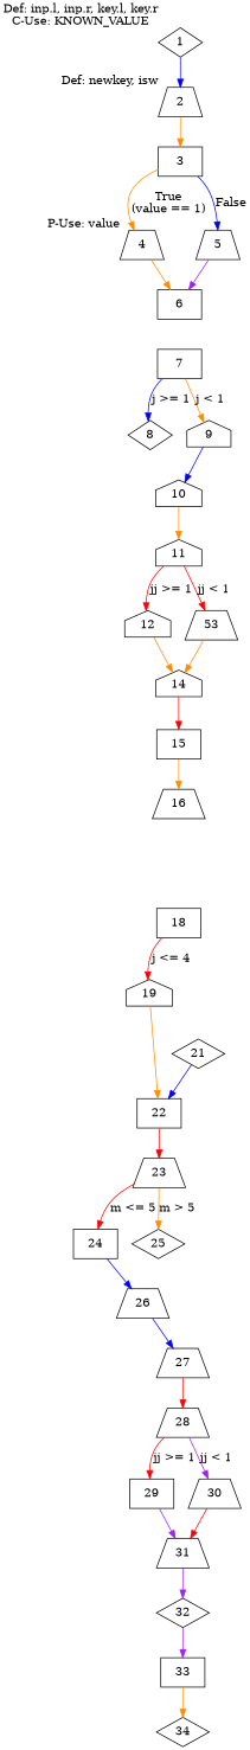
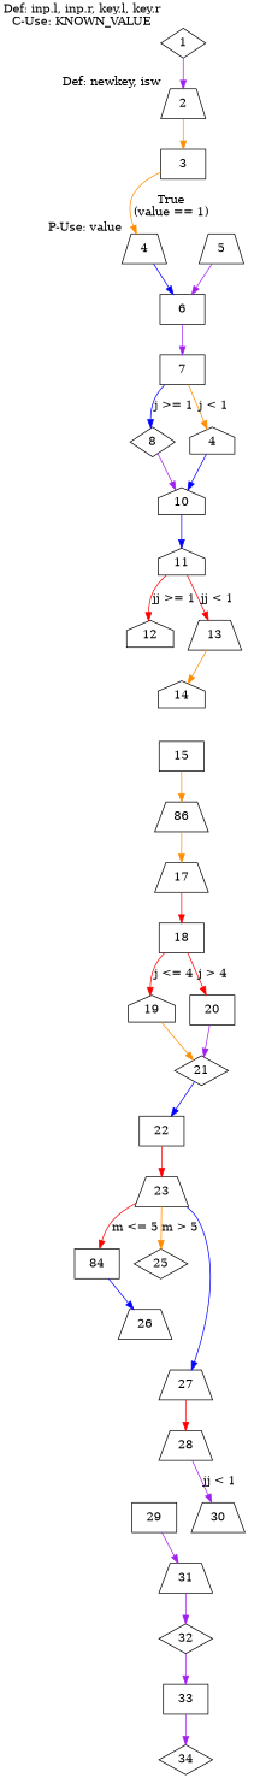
  digraph {
    rankdir=TB
    node [shape=trapezium]
    edge [color=red]
    n1 [label=1 shape=diamond xlabel="Def: inp.l, inp.r, key.l, key.r\nC-Use: KNOWN_VALUE"]
    n2 [label=2 xlabel="Def: newkey, isw"]
    n3 [label=3 shape=box]
    n4 [label=4 xlabel="P-Use: value"]
    n5 [label=5]
    n6 [label=6 shape=box]
    n7 [label=7 shape=box]
    n8 [label=8 shape=diamond]
-   n9 [label=9 shape=house]
+   n9 [label=4 shape=house]
    n10 [label=10 shape=house]
    n11 [label=11 shape=house]
    n12 [label=12 shape=house]
-   n13 [label=53]
+   n13 [label=13]
    n14 [label=14 shape=house]
    n15 [label=15 shape=box]
-   n16 [label=16]
+   n16 [label=86]
+   n17 [label=17]
    n18 [label=18 shape=box]
    n19 [label=19 shape=house]
+   n20 [label=20 shape=box]
    n21 [label=21 shape=diamond]
    n22 [label=22 shape=box]
    n23 [label=23]
-   n24 [label=24 shape=box]
+   n24 [label=84 shape=box]
    n25 [label=25 shape=diamond]
    n26 [label=26]
    n27 [label=27]
    n28 [label=28]
    n29 [label=29 shape=box]
    n30 [label=30]
    n31 [label=31]
    n32 [label=32 shape=diamond]
    n33 [label=33 shape=box]
    n34 [label=34 shape=diamond]
-   n1 -> n2 [color=blue]
+   n1 -> n2 [color=purple]
    n2 -> n3 [color=darkorange]
    n3 -> n4 [color=darkorange label="True\n(value == 1)"]
-   n3 -> n5 [color=blue label=False]
-   n4 -> n6 [color=darkorange]
+   n4 -> n6 [color=blue]
    n5 -> n6 [color=purple]
+   n6 -> n7 [color=purple]
    n7 -> n8 [color=blue label="j >= 1"]
    n7 -> n9 [color=darkorange label="j < 1"]
+   n8 -> n10 [color=purple]
    n9 -> n10 [color=blue]
-   n10 -> n11 [color=darkorange]
+   n10 -> n11 [color=blue]
    n11 -> n12 [label="jj >= 1"]
    n11 -> n13 [label="jj < 1"]
-   n12 -> n14 [color=darkorange]
    n13 -> n14 [color=darkorange]
-   n14 -> n15
    n15 -> n16 [color=darkorange]
+   n16 -> n17 [color=darkorange]
+   n17 -> n18
    n18 -> n19 [label="j <= 4"]
-   n19 -> n22 [color=darkorange]
+   n18 -> n20 [label="j > 4"]
+   n19 -> n21 [color=darkorange]
+   n20 -> n21 [color=purple]
    n21 -> n22 [color=blue]
    n22 -> n23
    n23 -> n24 [label="m <= 5"]
    n23 -> n25 [color=darkorange label="m > 5"]
    n24 -> n26 [color=blue]
-   n26 -> n27 [color=blue]
+   n23 -> n27 [color=blue]
    n27 -> n28
-   n28 -> n29 [label="jj >= 1"]
    n28 -> n30 [color=purple label="jj < 1"]
    n29 -> n31 [color=purple]
-   n30 -> n31
    n31 -> n32 [color=purple]
    n32 -> n33 [color=purple]
-   n33 -> n34 [color=darkorange]
+   n33 -> n34 [color=purple]
  }
